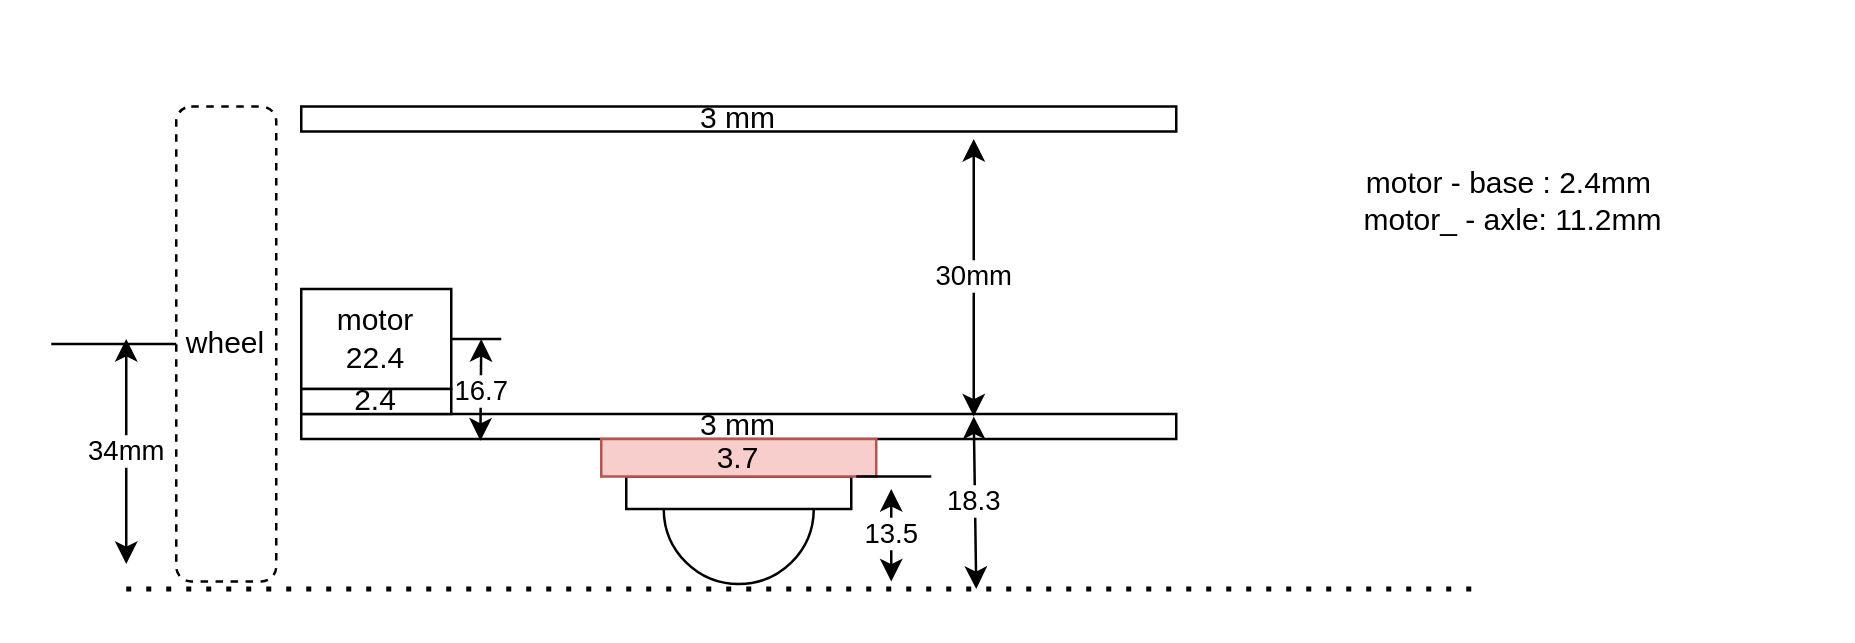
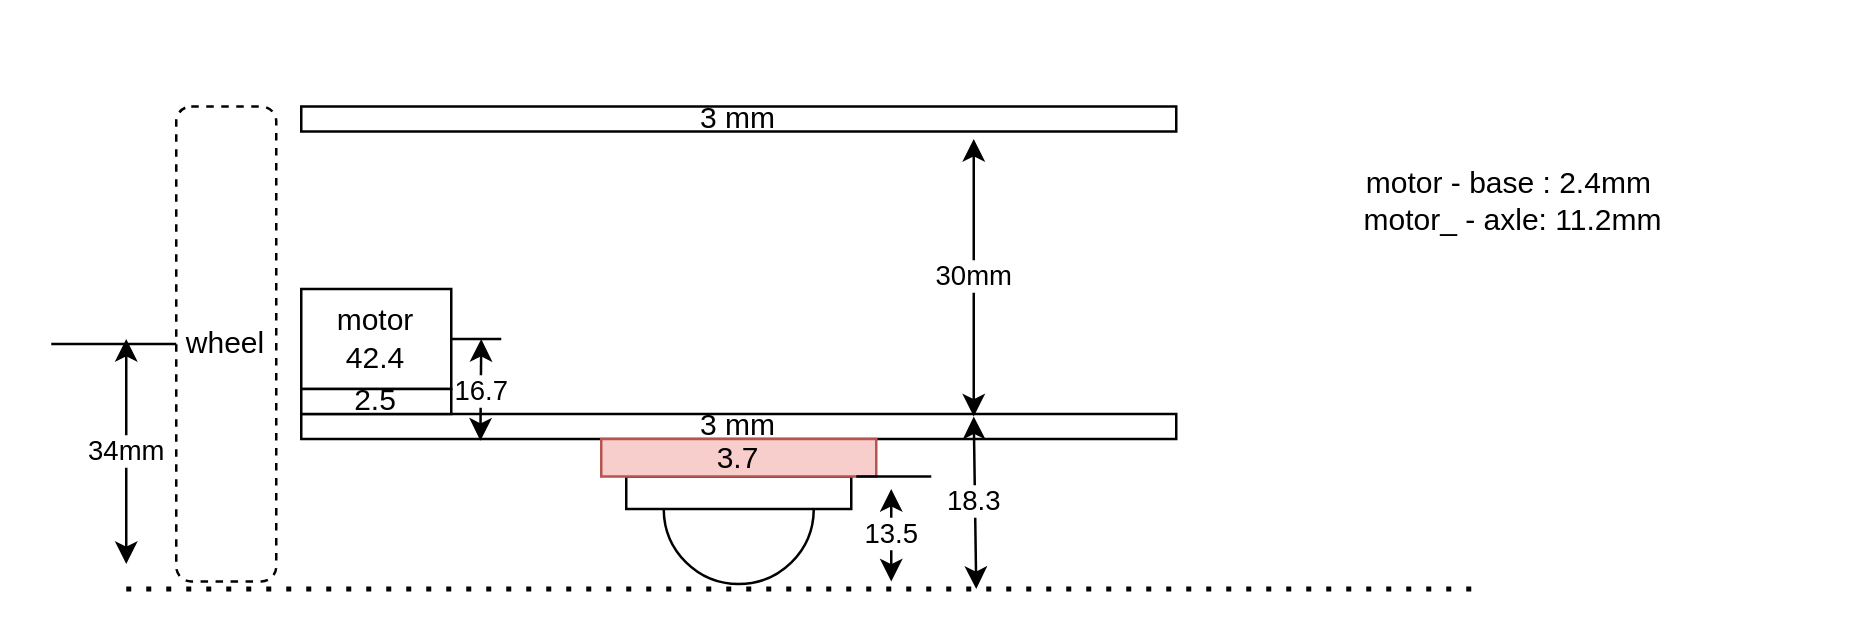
  <mxCell id="0" />
  <mxCell id="1" parent="0" />
  <mxCell id="2" value="3 mm" style="rounded=0;whiteSpace=wrap;html=1;" parent="1" vertex="1"><mxGeometry x="120" y="165" width="350" height="10" as="geometry" /></mxCell>
  <mxCell id="3" value="" style="group" parent="1" vertex="1" connectable="0"><mxGeometry x="250" y="160" width="100" height="60" as="geometry" /></mxCell>
  <mxCell id="4" value="" style="rounded=0;whiteSpace=wrap;html=1;" parent="3" vertex="1"><mxGeometry y="30" width="90" height="13" as="geometry" /></mxCell>
  <mxCell id="5" value="" style="verticalLabelPosition=bottom;verticalAlign=top;html=1;shape=mxgraph.basic.arc;startAngle=0.252;endAngle=0.748;" parent="3" vertex="1"><mxGeometry x="15" y="13" width="60" height="60" as="geometry" /></mxCell>
  <mxCell id="6" value="3.7" style="rounded=0;whiteSpace=wrap;html=1;fillColor=#f8cecc;strokeColor=#b85450;" parent="3" vertex="1"><mxGeometry x="-10" y="15" width="110" height="15" as="geometry" /></mxCell>
  <mxCell id="7" value="" style="endArrow=none;dashed=1;html=1;dashPattern=1 3;strokeWidth=2;rounded=0;" parent="1" edge="1"><mxGeometry width="50" height="50" relative="1" as="geometry"><mxPoint x="50" y="235" as="sourcePoint" /><mxPoint x="593.556" y="235" as="targetPoint" /></mxGeometry></mxCell>
  <mxCell id="8" value="wheel" style="rounded=1;whiteSpace=wrap;html=1;dashed=1;" parent="1" vertex="1"><mxGeometry x="70" y="42" width="40" height="190" as="geometry" /></mxCell>
  <mxCell id="9" value="motor - base : 2.4mm&amp;nbsp;&lt;br&gt;motor_ - axle: 11.2mm" style="text;html=1;strokeColor=none;fillColor=none;align=center;verticalAlign=middle;whiteSpace=wrap;rounded=0;" parent="1" vertex="1"><mxGeometry x="490" y="20" width="230" height="120" as="geometry" /></mxCell>
  <mxCell id="10" value="13.5" style="endArrow=classic;startArrow=classic;html=1;rounded=0;" parent="1" edge="1"><mxGeometry width="50" height="50" relative="1" as="geometry"><mxPoint x="356" y="232" as="sourcePoint" /><mxPoint x="356" y="195" as="targetPoint" /></mxGeometry></mxCell>
  <mxCell id="11" value="34mm" style="endArrow=classic;startArrow=classic;html=1;rounded=0;" parent="1" edge="1"><mxGeometry width="50" height="50" relative="1" as="geometry"><mxPoint x="50" y="225" as="sourcePoint" /><mxPoint x="50" y="135" as="targetPoint" /></mxGeometry></mxCell>
- <mxCell id="12" value="motor&lt;br&gt;22.4" style="rounded=0;whiteSpace=wrap;html=1;" parent="1" vertex="1"><mxGeometry x="120" y="115" width="60" height="40" as="geometry" /></mxCell>
- <mxCell id="13" value="2.4" style="rounded=0;whiteSpace=wrap;html=1;" parent="1" vertex="1"><mxGeometry x="120" y="155" width="60" height="10" as="geometry" /></mxCell>
+ <mxCell id="12" value="motor&lt;br&gt;42.4" style="rounded=0;whiteSpace=wrap;html=1;" parent="1" vertex="1"><mxGeometry x="120" y="115" width="60" height="40" as="geometry" /></mxCell>
+ <mxCell id="13" value="2.5" style="rounded=0;whiteSpace=wrap;html=1;" parent="1" vertex="1"><mxGeometry x="120" y="155" width="60" height="10" as="geometry" /></mxCell>
  <mxCell id="14" value="16.7" style="endArrow=classic;startArrow=classic;html=1;rounded=0;exitX=0.199;exitY=1.072;exitDx=0;exitDy=0;exitPerimeter=0;" parent="1" edge="1"><mxGeometry width="50" height="50" relative="1" as="geometry"><mxPoint x="191.65" y="175.72" as="sourcePoint" /><mxPoint x="192" y="135" as="targetPoint" /></mxGeometry></mxCell>
  <mxCell id="15" value="" style="endArrow=none;html=1;rounded=0;exitX=1;exitY=0.5;exitDx=0;exitDy=0;" parent="1" source="12" edge="1"><mxGeometry width="50" height="50" relative="1" as="geometry"><mxPoint x="140" y="205" as="sourcePoint" /><mxPoint x="200" y="135" as="targetPoint" /></mxGeometry></mxCell>
  <mxCell id="16" value="" style="endArrow=none;html=1;rounded=0;entryX=0;entryY=0.5;entryDx=0;entryDy=0;" parent="1" target="8" edge="1"><mxGeometry width="50" height="50" relative="1" as="geometry"><mxPoint x="20" y="137" as="sourcePoint" /><mxPoint x="100" y="125" as="targetPoint" /></mxGeometry></mxCell>
  <mxCell id="17" value="" style="endArrow=none;html=1;rounded=0;" parent="1" edge="1"><mxGeometry width="50" height="50" relative="1" as="geometry"><mxPoint x="342" y="190" as="sourcePoint" /><mxPoint x="372" y="190" as="targetPoint" /></mxGeometry></mxCell>
  <mxCell id="18" value="30mm" style="endArrow=classic;startArrow=classic;html=1;rounded=0;" parent="1" edge="1"><mxGeometry width="50" height="50" relative="1" as="geometry"><mxPoint x="389" y="166" as="sourcePoint" /><mxPoint x="389" y="55" as="targetPoint" /></mxGeometry></mxCell>
  <mxCell id="19" value="3 mm" style="rounded=0;whiteSpace=wrap;html=1;" parent="1" vertex="1"><mxGeometry x="120" y="42" width="350" height="10" as="geometry" /></mxCell>
  <mxCell id="20" value="18.3" style="endArrow=classic;startArrow=classic;html=1;rounded=0;" parent="1" edge="1"><mxGeometry width="50" height="50" relative="1" as="geometry"><mxPoint x="390" y="235" as="sourcePoint" /><mxPoint x="389" y="166" as="targetPoint" /></mxGeometry></mxCell>
